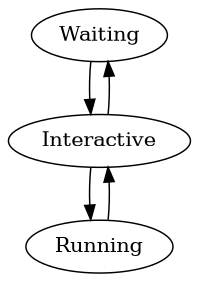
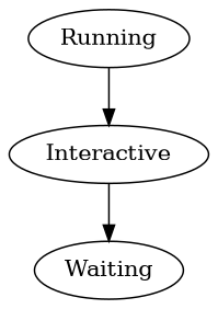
  digraph {
    Waiting
    Interactive
    Running
-   Waiting -> Interactive
    Interactive -> Waiting
-   Interactive -> Running
    Running -> Interactive
  }
